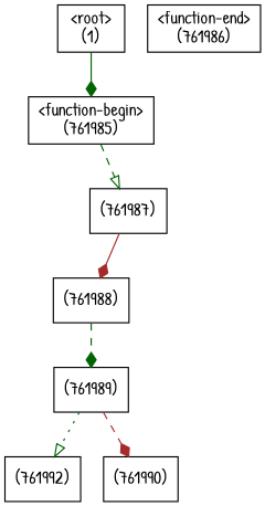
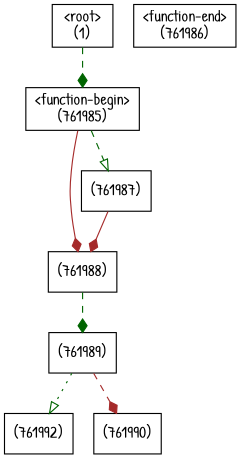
  digraph {
    fontname="Patrick Hand"
    node [fontname="Patrick Hand" shape=box]
    edge [arrowhead=diamond color=darkgreen fontname="Patrick Hand" style=dashed]
    n1 [label="(761992)"]
    n2 [label="(761989)"]
    n3 [label="(761990)"]
    n4 [label="(761988)"]
    n5 [label="(761987)"]
    n6 [label="<function-begin>\n(761985)"]
    n7 [label="<function-end>\n(761986)"]
    n8 [label="<root>\n(1)"]
    n2 -> n1 [arrowhead=onormal style=dotted]
    n2 -> n3 [color=brown]
    n4 -> n2
    n5 -> n4 [color=brown style=solid]
+   n6 -> n4 [color=brown style=solid]
    n6 -> n5 [arrowhead=onormal]
-   n8 -> n6 [style=solid]
+   n8 -> n6
  }
